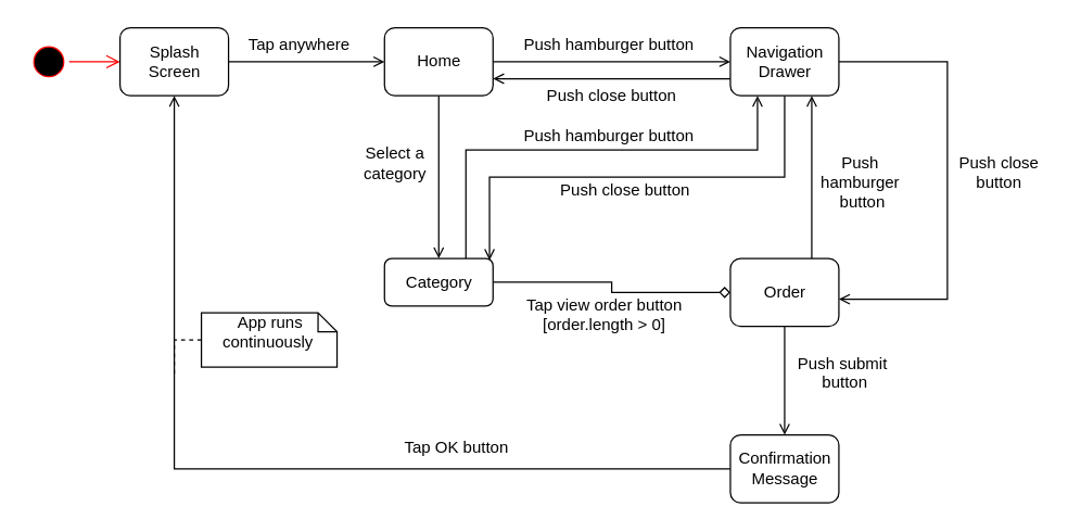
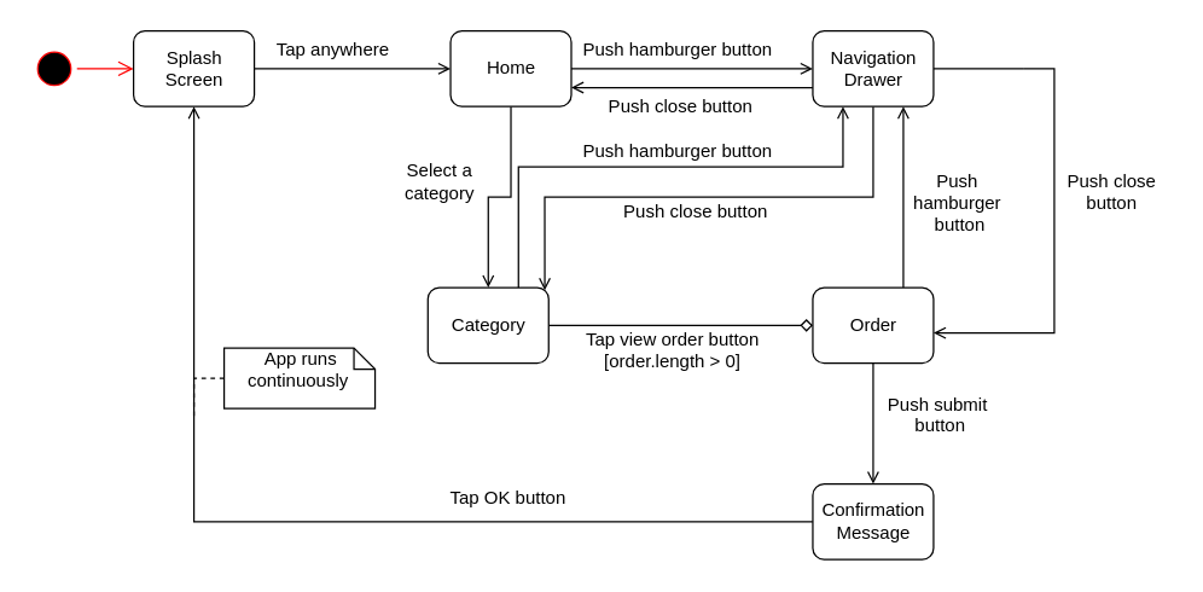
  <mxCell id="0" />
  <mxCell id="1" parent="0" />
  <mxCell id="2" value="" style="ellipse;html=1;shape=startState;fillColor=#000000;strokeColor=#ff0000;" parent="1" vertex="1"><mxGeometry x="20.5" y="30" width="30" height="30" as="geometry" /></mxCell>
  <mxCell id="3" value="" style="edgeStyle=orthogonalEdgeStyle;html=1;verticalAlign=bottom;endArrow=open;endSize=8;strokeColor=#ff0000;entryX=0;entryY=0.5;entryDx=0;entryDy=0;" parent="1" source="2" target="4" edge="1"><mxGeometry relative="1" as="geometry"><mxPoint x="95.5" y="45" as="targetPoint" /></mxGeometry></mxCell>
  <mxCell id="4" value="Splash&lt;br&gt;Screen" style="html=1;rounded=1;" parent="1" vertex="1"><mxGeometry x="88" y="20" width="80" height="50" as="geometry" /></mxCell>
  <mxCell id="5" style="edgeStyle=orthogonalEdgeStyle;rounded=0;orthogonalLoop=1;jettySize=auto;html=1;exitX=0.5;exitY=1;exitDx=0;exitDy=0;entryX=0.5;entryY=0;entryDx=0;entryDy=0;endArrow=open;endFill=0;" parent="1" source="7" target="10" edge="1"><mxGeometry relative="1" as="geometry" /></mxCell>
  <mxCell id="6" style="edgeStyle=orthogonalEdgeStyle;rounded=0;orthogonalLoop=1;jettySize=auto;html=1;exitX=1;exitY=0.75;exitDx=0;exitDy=0;entryX=0;entryY=0.75;entryDx=0;entryDy=0;startArrow=open;startFill=0;endArrow=none;endFill=0;" parent="1" source="7" target="13" edge="1"><mxGeometry relative="1" as="geometry" /></mxCell>
- <mxCell id="7" value="Home" style="html=1;rounded=1;" parent="1" vertex="1"><mxGeometry x="283" y="20" width="80" height="50" as="geometry" /></mxCell>
+ <mxCell id="7" value="Home" style="html=1;rounded=1;" parent="1" vertex="1"><mxGeometry x="298" y="20" width="80" height="50" as="geometry" /></mxCell>
  <mxCell id="8" style="edgeStyle=orthogonalEdgeStyle;rounded=0;orthogonalLoop=1;jettySize=auto;html=1;exitX=0.75;exitY=0;exitDx=0;exitDy=0;entryX=0.25;entryY=1;entryDx=0;entryDy=0;endArrow=open;endFill=0;" parent="1" source="10" target="13" edge="1"><mxGeometry relative="1" as="geometry"><Array as="points"><mxPoint x="343" y="110" /><mxPoint x="558" y="110" /></Array></mxGeometry></mxCell>
  <mxCell id="9" style="edgeStyle=orthogonalEdgeStyle;rounded=0;orthogonalLoop=1;jettySize=auto;html=1;exitX=1;exitY=0.5;exitDx=0;exitDy=0;entryX=0;entryY=0.5;entryDx=0;entryDy=0;endArrow=diamond;endFill=0;" parent="1" source="10" target="17" edge="1"><mxGeometry relative="1" as="geometry" /></mxCell>
- <mxCell id="10" value="Category&lt;br&gt;" style="html=1;rounded=1;" parent="1" vertex="1"><mxGeometry x="283" y="190" width="80" height="35" as="geometry" /></mxCell>
+ <mxCell id="10" value="Category&lt;br&gt;" style="html=1;rounded=1;" parent="1" vertex="1"><mxGeometry x="283" y="190" width="80" height="50" as="geometry" /></mxCell>
  <mxCell id="11" style="edgeStyle=orthogonalEdgeStyle;rounded=0;orthogonalLoop=1;jettySize=auto;html=1;exitX=1;exitY=0.5;exitDx=0;exitDy=0;startArrow=none;startFill=0;endArrow=none;endFill=0;" parent="1" source="13" edge="1"><mxGeometry relative="1" as="geometry"><mxPoint x="678" y="45" as="targetPoint" /></mxGeometry></mxCell>
  <mxCell id="12" style="edgeStyle=orthogonalEdgeStyle;rounded=0;orthogonalLoop=1;jettySize=auto;html=1;exitX=0.5;exitY=1;exitDx=0;exitDy=0;entryX=0.968;entryY=0.036;entryDx=0;entryDy=0;entryPerimeter=0;startArrow=none;startFill=0;endArrow=open;endFill=0;" parent="1" source="13" target="10" edge="1"><mxGeometry relative="1" as="geometry" /></mxCell>
  <mxCell id="13" value="Navigation&lt;br&gt;Drawer" style="html=1;rounded=1;" parent="1" vertex="1"><mxGeometry x="538" y="20" width="80" height="50" as="geometry" /></mxCell>
  <mxCell id="14" style="edgeStyle=orthogonalEdgeStyle;rounded=0;orthogonalLoop=1;jettySize=auto;html=1;exitX=0.75;exitY=0;exitDx=0;exitDy=0;entryX=0.75;entryY=1;entryDx=0;entryDy=0;endArrow=open;endFill=0;" parent="1" source="17" target="13" edge="1"><mxGeometry relative="1" as="geometry" /></mxCell>
  <mxCell id="15" style="edgeStyle=orthogonalEdgeStyle;rounded=0;orthogonalLoop=1;jettySize=auto;html=1;exitX=0.5;exitY=1;exitDx=0;exitDy=0;entryX=0.5;entryY=0;entryDx=0;entryDy=0;endArrow=open;endFill=0;" parent="1" source="17" target="19" edge="1"><mxGeometry relative="1" as="geometry" /></mxCell>
  <mxCell id="16" style="edgeStyle=orthogonalEdgeStyle;rounded=0;orthogonalLoop=1;jettySize=auto;html=1;exitX=1;exitY=0.5;exitDx=0;exitDy=0;startArrow=open;startFill=0;endArrow=none;endFill=0;" parent="1" edge="1"><mxGeometry relative="1" as="geometry"><mxPoint x="678" y="45" as="targetPoint" /><mxPoint x="618" y="220" as="sourcePoint" /><Array as="points"><mxPoint x="698" y="220" /><mxPoint x="698" y="45" /></Array></mxGeometry></mxCell>
  <mxCell id="17" value="Order" style="html=1;rounded=1;" parent="1" vertex="1"><mxGeometry x="538" y="190" width="80" height="50" as="geometry" /></mxCell>
  <mxCell id="18" style="edgeStyle=orthogonalEdgeStyle;rounded=0;orthogonalLoop=1;jettySize=auto;html=1;exitX=0;exitY=0.5;exitDx=0;exitDy=0;entryX=0.5;entryY=1;entryDx=0;entryDy=0;endArrow=open;endFill=0;" parent="1" source="19" target="4" edge="1"><mxGeometry relative="1" as="geometry" /></mxCell>
  <mxCell id="19" value="Confirmation&lt;br&gt;Message&lt;br&gt;" style="html=1;rounded=1;" parent="1" vertex="1"><mxGeometry x="538" y="320" width="80" height="50" as="geometry" /></mxCell>
  <mxCell id="20" value="" style="endArrow=open;html=1;exitX=1;exitY=0.5;exitDx=0;exitDy=0;entryX=0;entryY=0.5;entryDx=0;entryDy=0;endFill=0;" parent="1" source="4" target="7" edge="1"><mxGeometry width="50" height="50" relative="1" as="geometry"><mxPoint x="18" y="370" as="sourcePoint" /><mxPoint x="68" y="320" as="targetPoint" /></mxGeometry></mxCell>
  <mxCell id="21" value="" style="endArrow=open;html=1;exitX=1;exitY=0.5;exitDx=0;exitDy=0;endFill=0;" parent="1" source="7" target="13" edge="1"><mxGeometry width="50" height="50" relative="1" as="geometry"><mxPoint x="208" y="55" as="sourcePoint" /><mxPoint x="293" y="55" as="targetPoint" /></mxGeometry></mxCell>
  <mxCell id="22" value="Tap anywhere" style="text;html=1;resizable=0;points=[];autosize=1;align=left;verticalAlign=top;spacingTop=-4;fillColor=none;" parent="1" vertex="1"><mxGeometry x="180.5" y="23" width="90" height="20" as="geometry" /></mxCell>
  <mxCell id="23" value="Push hamburger button" style="text;html=1;resizable=0;points=[];autosize=1;align=left;verticalAlign=top;spacingTop=-4;" parent="1" vertex="1"><mxGeometry x="384" y="23" width="140" height="20" as="geometry" /></mxCell>
  <mxCell id="24" value="Select a category" style="text;html=1;strokeColor=none;fillColor=none;align=center;verticalAlign=middle;whiteSpace=wrap;rounded=0;" parent="1" vertex="1"><mxGeometry x="270.5" y="110" width="40" height="20" as="geometry" /></mxCell>
  <mxCell id="25" value="Push hamburger button" style="text;html=1;resizable=0;points=[];autosize=1;align=left;verticalAlign=top;spacingTop=-4;" parent="1" vertex="1"><mxGeometry x="384" y="90" width="140" height="20" as="geometry" /></mxCell>
  <mxCell id="26" value="&lt;div style=&quot;text-align: center&quot;&gt;&lt;span&gt;Push&amp;nbsp;&lt;/span&gt;&lt;/div&gt;&lt;div style=&quot;text-align: center&quot;&gt;&lt;span&gt;hamburger&amp;nbsp;&lt;/span&gt;&lt;/div&gt;&lt;div style=&quot;text-align: center&quot;&gt;&lt;span&gt;button&lt;/span&gt;&lt;/div&gt;" style="text;html=1;resizable=0;points=[];autosize=1;align=left;verticalAlign=top;spacingTop=-4;" parent="1" vertex="1"><mxGeometry x="603" y="110" width="80" height="40" as="geometry" /></mxCell>
  <mxCell id="27" value="&lt;div style=&quot;text-align: center&quot;&gt;&lt;span&gt;Push&amp;nbsp;&lt;/span&gt;&lt;span&gt;submit&amp;nbsp;&lt;/span&gt;&lt;/div&gt;&lt;div style=&quot;text-align: center&quot;&gt;&lt;span&gt;button&lt;/span&gt;&lt;/div&gt;" style="text;html=1;resizable=0;points=[];autosize=1;align=left;verticalAlign=top;spacingTop=-4;" parent="1" vertex="1"><mxGeometry x="586" y="258" width="80" height="30" as="geometry" /></mxCell>
  <mxCell id="28" value="&lt;div style=&quot;text-align: center&quot;&gt;&lt;span&gt;Tap view order button&lt;/span&gt;&lt;/div&gt;&lt;div style=&quot;text-align: center&quot;&gt;&lt;span&gt;[order.length &amp;gt; 0]&lt;/span&gt;&lt;/div&gt;" style="text;html=1;resizable=0;points=[];autosize=1;align=left;verticalAlign=top;spacingTop=-4;" parent="1" vertex="1"><mxGeometry x="385.5" y="215" width="130" height="30" as="geometry" /></mxCell>
  <mxCell id="29" style="edgeStyle=orthogonalEdgeStyle;rounded=0;orthogonalLoop=1;jettySize=auto;html=1;exitX=0;exitY=0.5;exitDx=0;exitDy=0;exitPerimeter=0;endArrow=none;endFill=0;dashed=1;" parent="1" source="30" edge="1"><mxGeometry relative="1" as="geometry"><mxPoint x="128" y="275" as="targetPoint" /></mxGeometry></mxCell>
  <mxCell id="30" value="&lt;div style=&quot;text-align: center&quot;&gt;&lt;span&gt;App runs continuously&amp;nbsp;&lt;/span&gt;&lt;/div&gt;" style="shape=note;whiteSpace=wrap;html=1;size=14;verticalAlign=top;align=left;spacingTop=-6;rounded=1;" parent="1" vertex="1"><mxGeometry x="148" y="230" width="100" height="40" as="geometry" /></mxCell>
  <mxCell id="31" value="Tap OK button" style="text;html=1;resizable=0;points=[];autosize=1;align=left;verticalAlign=top;spacingTop=-4;" parent="1" vertex="1"><mxGeometry x="295.5" y="320" width="90" height="20" as="geometry" /></mxCell>
  <mxCell id="32" value="Push close button" style="text;html=1;resizable=0;points=[];autosize=1;align=left;verticalAlign=top;spacingTop=-4;" parent="1" vertex="1"><mxGeometry x="400.5" y="60" width="110" height="20" as="geometry" /></mxCell>
  <mxCell id="33" value="&lt;div style=&quot;text-align: center&quot;&gt;&lt;span&gt;Push c&lt;/span&gt;&lt;span&gt;lose&lt;/span&gt;&lt;/div&gt;&lt;div style=&quot;text-align: center&quot;&gt;&lt;span&gt;button&lt;/span&gt;&lt;/div&gt;" style="text;html=1;resizable=0;points=[];autosize=1;align=left;verticalAlign=top;spacingTop=-4;" parent="1" vertex="1"><mxGeometry x="705" y="110" width="70" height="30" as="geometry" /></mxCell>
  <mxCell id="34" value="Push close button" style="text;html=1;resizable=0;points=[];autosize=1;align=left;verticalAlign=top;spacingTop=-4;" parent="1" vertex="1"><mxGeometry x="410.5" y="130" width="110" height="20" as="geometry" /></mxCell>
